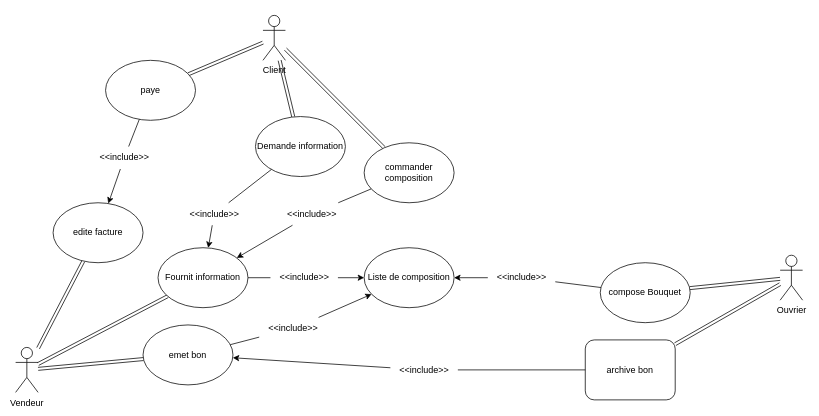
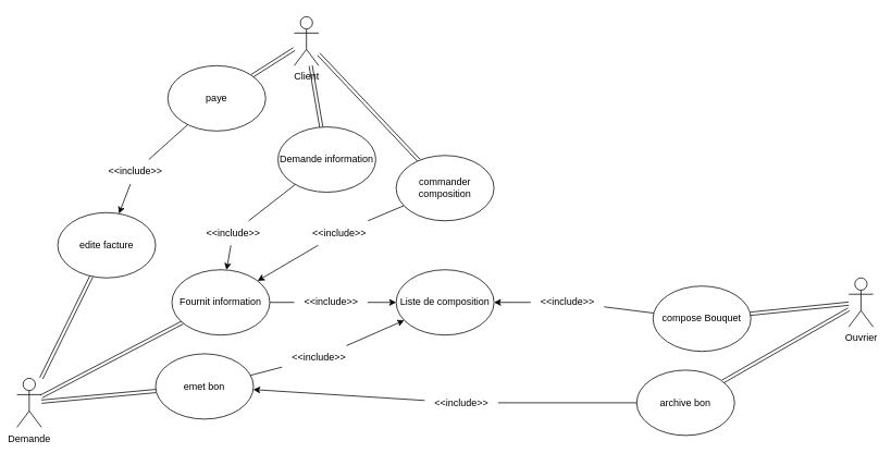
  <mxCell id="0" />
  <mxCell id="1" parent="0" />
  <mxCell id="2" style="edgeStyle=none;shape=link;html=1;" edge="1" parent="1" source="5" target="11"><mxGeometry relative="1" as="geometry" /></mxCell>
  <mxCell id="3" style="edgeStyle=none;shape=link;html=1;" edge="1" parent="1" source="5" target="15"><mxGeometry relative="1" as="geometry" /></mxCell>
  <mxCell id="4" style="edgeStyle=none;shape=link;html=1;" edge="1" parent="1" source="5" target="40"><mxGeometry relative="1" as="geometry" /></mxCell>
- <mxCell id="5" value="Client" style="shape=umlActor;verticalLabelPosition=bottom;verticalAlign=top;html=1;outlineConnect=0;" vertex="1" parent="1"><mxGeometry x="350" y="20" width="30" height="60" as="geometry" /></mxCell>
+ <mxCell id="5" value="Client" style="shape=umlActor;verticalLabelPosition=bottom;verticalAlign=top;html=1;outlineConnect=0;" vertex="1" parent="1"><mxGeometry x="360" y="20" width="30" height="60" as="geometry" /></mxCell>
  <mxCell id="6" style="edgeStyle=none;shape=link;html=1;" edge="1" parent="1" source="9" target="13"><mxGeometry relative="1" as="geometry" /></mxCell>
  <mxCell id="7" style="edgeStyle=none;shape=link;html=1;" edge="1" parent="1" source="9" target="31"><mxGeometry relative="1" as="geometry" /></mxCell>
  <mxCell id="8" style="edgeStyle=none;shape=link;html=1;" edge="1" parent="1" source="9" target="38"><mxGeometry relative="1" as="geometry" /></mxCell>
- <mxCell id="9" value="Vendeur" style="shape=umlActor;verticalLabelPosition=bottom;verticalAlign=top;html=1;outlineConnect=0;" vertex="1" parent="1"><mxGeometry x="20" y="463" width="30" height="60" as="geometry" /></mxCell>
+ <mxCell id="9" value="Demande" style="shape=umlActor;verticalLabelPosition=bottom;verticalAlign=top;html=1;outlineConnect=0;" vertex="1" parent="1"><mxGeometry x="20" y="463" width="30" height="60" as="geometry" /></mxCell>
  <mxCell id="10" style="edgeStyle=none;html=1;startArrow=none;" edge="1" parent="1" source="18" target="13"><mxGeometry relative="1" as="geometry" /></mxCell>
  <mxCell id="11" value="Demande information" style="ellipse;whiteSpace=wrap;html=1;" vertex="1" parent="1"><mxGeometry x="340" y="155" width="120" height="80" as="geometry" /></mxCell>
  <mxCell id="12" style="edgeStyle=none;html=1;startArrow=none;" edge="1" parent="1" source="22" target="16"><mxGeometry relative="1" as="geometry" /></mxCell>
  <mxCell id="13" value="Fournit information" style="ellipse;whiteSpace=wrap;html=1;" vertex="1" parent="1"><mxGeometry x="210" y="330" width="120" height="80" as="geometry" /></mxCell>
  <mxCell id="14" style="edgeStyle=none;html=1;startArrow=none;" edge="1" parent="1" source="20" target="13"><mxGeometry relative="1" as="geometry" /></mxCell>
  <mxCell id="15" value="commander composition" style="ellipse;whiteSpace=wrap;html=1;" vertex="1" parent="1"><mxGeometry x="485" y="190" width="120" height="80" as="geometry" /></mxCell>
  <mxCell id="16" value="Liste de composition" style="ellipse;whiteSpace=wrap;html=1;" vertex="1" parent="1"><mxGeometry x="485" y="330" width="120" height="80" as="geometry" /></mxCell>
  <mxCell id="17" value="" style="edgeStyle=none;html=1;endArrow=none;" edge="1" parent="1" source="11" target="18"><mxGeometry relative="1" as="geometry"><mxPoint x="270" y="200" as="sourcePoint" /><mxPoint x="270" y="330" as="targetPoint" /></mxGeometry></mxCell>
  <mxCell id="18" value="&amp;lt;&amp;lt;include&amp;gt;&amp;gt;" style="text;html=1;align=center;verticalAlign=middle;resizable=0;points=[];autosize=1;strokeColor=none;fillColor=none;" vertex="1" parent="1"><mxGeometry x="240" y="270" width="90" height="30" as="geometry" /></mxCell>
  <mxCell id="19" value="" style="edgeStyle=none;html=1;endArrow=none;" edge="1" parent="1" source="15" target="20"><mxGeometry relative="1" as="geometry"><mxPoint x="545" y="120" as="sourcePoint" /><mxPoint x="545" y="330" as="targetPoint" /></mxGeometry></mxCell>
  <mxCell id="20" value="&amp;lt;&amp;lt;include&amp;gt;&amp;gt;" style="text;html=1;align=center;verticalAlign=middle;resizable=0;points=[];autosize=1;strokeColor=none;fillColor=none;" vertex="1" parent="1"><mxGeometry x="370" y="270" width="90" height="30" as="geometry" /></mxCell>
  <mxCell id="21" value="" style="edgeStyle=none;html=1;endArrow=none;" edge="1" parent="1" source="13" target="22"><mxGeometry relative="1" as="geometry"><mxPoint x="330" y="370" as="sourcePoint" /><mxPoint x="485" y="370" as="targetPoint" /></mxGeometry></mxCell>
  <mxCell id="22" value="&amp;lt;&amp;lt;include&amp;gt;&amp;gt;" style="text;html=1;align=center;verticalAlign=middle;resizable=0;points=[];autosize=1;strokeColor=none;fillColor=none;" vertex="1" parent="1"><mxGeometry x="360" y="355" width="90" height="30" as="geometry" /></mxCell>
  <mxCell id="23" style="edgeStyle=none;shape=link;html=1;" edge="1" parent="1" source="25" target="27"><mxGeometry relative="1" as="geometry" /></mxCell>
  <mxCell id="24" style="edgeStyle=none;shape=link;html=1;" edge="1" parent="1" source="25" target="33"><mxGeometry relative="1" as="geometry" /></mxCell>
  <mxCell id="25" value="Ouvrier" style="shape=umlActor;verticalLabelPosition=bottom;verticalAlign=top;html=1;outlineConnect=0;" vertex="1" parent="1"><mxGeometry x="1040" y="340" width="30" height="60" as="geometry" /></mxCell>
  <mxCell id="26" style="edgeStyle=none;html=1;startArrow=none;" edge="1" parent="1" source="29" target="16"><mxGeometry relative="1" as="geometry" /></mxCell>
  <mxCell id="27" value="compose Bouquet" style="ellipse;whiteSpace=wrap;html=1;" vertex="1" parent="1"><mxGeometry x="800" y="350" width="120" height="80" as="geometry" /></mxCell>
  <mxCell id="28" value="" style="edgeStyle=none;html=1;endArrow=none;" edge="1" parent="1" source="27" target="29"><mxGeometry relative="1" as="geometry"><mxPoint x="780" y="370" as="sourcePoint" /><mxPoint x="605" y="370" as="targetPoint" /></mxGeometry></mxCell>
  <mxCell id="29" value="&amp;lt;&amp;lt;include&amp;gt;&amp;gt;" style="text;html=1;align=center;verticalAlign=middle;resizable=0;points=[];autosize=1;strokeColor=none;fillColor=none;" vertex="1" parent="1"><mxGeometry x="650" y="355" width="90" height="30" as="geometry" /></mxCell>
  <mxCell id="30" style="edgeStyle=none;html=1;startArrow=none;" edge="1" parent="1" source="35" target="16"><mxGeometry relative="1" as="geometry" /></mxCell>
  <mxCell id="31" value="emet bon" style="ellipse;whiteSpace=wrap;html=1;" vertex="1" parent="1"><mxGeometry x="190" y="433" width="120" height="80" as="geometry" /></mxCell>
  <mxCell id="32" style="edgeStyle=none;html=1;startArrow=none;" edge="1" parent="1" source="37" target="31"><mxGeometry relative="1" as="geometry" /></mxCell>
- <mxCell id="33" value="archive bon" style="whiteSpace=wrap;html=1;rounded=1;" vertex="1" parent="1"><mxGeometry x="780" y="453" width="120" height="80" as="geometry" /></mxCell>
+ <mxCell id="33" value="archive bon" style="ellipse;whiteSpace=wrap;html=1;" vertex="1" parent="1"><mxGeometry x="780" y="453" width="120" height="80" as="geometry" /></mxCell>
  <mxCell id="34" value="" style="edgeStyle=none;html=1;endArrow=none;" edge="1" parent="1" source="31" target="35"><mxGeometry relative="1" as="geometry"><mxPoint x="331.719" y="484.902" as="sourcePoint" /><mxPoint x="498.324" y="395.133" as="targetPoint" /></mxGeometry></mxCell>
  <mxCell id="35" value="&amp;lt;&amp;lt;include&amp;gt;&amp;gt;" style="text;html=1;align=center;verticalAlign=middle;resizable=0;points=[];autosize=1;strokeColor=none;fillColor=none;" vertex="1" parent="1"><mxGeometry x="345" y="423" width="90" height="30" as="geometry" /></mxCell>
  <mxCell id="36" value="" style="edgeStyle=none;html=1;endArrow=none;" edge="1" parent="1" source="33" target="37"><mxGeometry relative="1" as="geometry"><mxPoint x="780" y="510" as="sourcePoint" /><mxPoint x="345" y="510" as="targetPoint" /></mxGeometry></mxCell>
  <mxCell id="37" value="&amp;lt;&amp;lt;include&amp;gt;&amp;gt;" style="text;html=1;align=center;verticalAlign=middle;resizable=0;points=[];autosize=1;strokeColor=none;fillColor=none;" vertex="1" parent="1"><mxGeometry x="520" y="478" width="90" height="30" as="geometry" /></mxCell>
- <mxCell id="38" value="edite facture" style="ellipse;whiteSpace=wrap;html=1;" vertex="1" parent="1"><mxGeometry x="70" y="270" width="120" height="80" as="geometry" /></mxCell>
+ <mxCell id="38" value="edite facture" style="ellipse;whiteSpace=wrap;html=1;" vertex="1" parent="1"><mxGeometry x="70" y="260" width="120" height="80" as="geometry" /></mxCell>
  <mxCell id="39" style="edgeStyle=none;html=1;startArrow=none;" edge="1" parent="1" source="42" target="38"><mxGeometry relative="1" as="geometry" /></mxCell>
- <mxCell id="40" value="paye" style="ellipse;whiteSpace=wrap;html=1;" vertex="1" parent="1"><mxGeometry x="140" y="80" width="120" height="80" as="geometry" /></mxCell>
+ <mxCell id="40" value="paye" style="ellipse;whiteSpace=wrap;html=1;" vertex="1" parent="1"><mxGeometry x="205" y="80" width="120" height="80" as="geometry" /></mxCell>
  <mxCell id="41" value="" style="edgeStyle=none;html=1;endArrow=none;" edge="1" parent="1" source="40" target="42"><mxGeometry relative="1" as="geometry"><mxPoint x="200.098" y="194.678" as="sourcePoint" /><mxPoint x="130.009" y="275.362" as="targetPoint" /></mxGeometry></mxCell>
  <mxCell id="42" value="&amp;lt;&amp;lt;include&amp;gt;&amp;gt;" style="text;html=1;align=center;verticalAlign=middle;resizable=0;points=[];autosize=1;strokeColor=none;fillColor=none;" vertex="1" parent="1"><mxGeometry x="120" y="195" width="90" height="30" as="geometry" /></mxCell>
